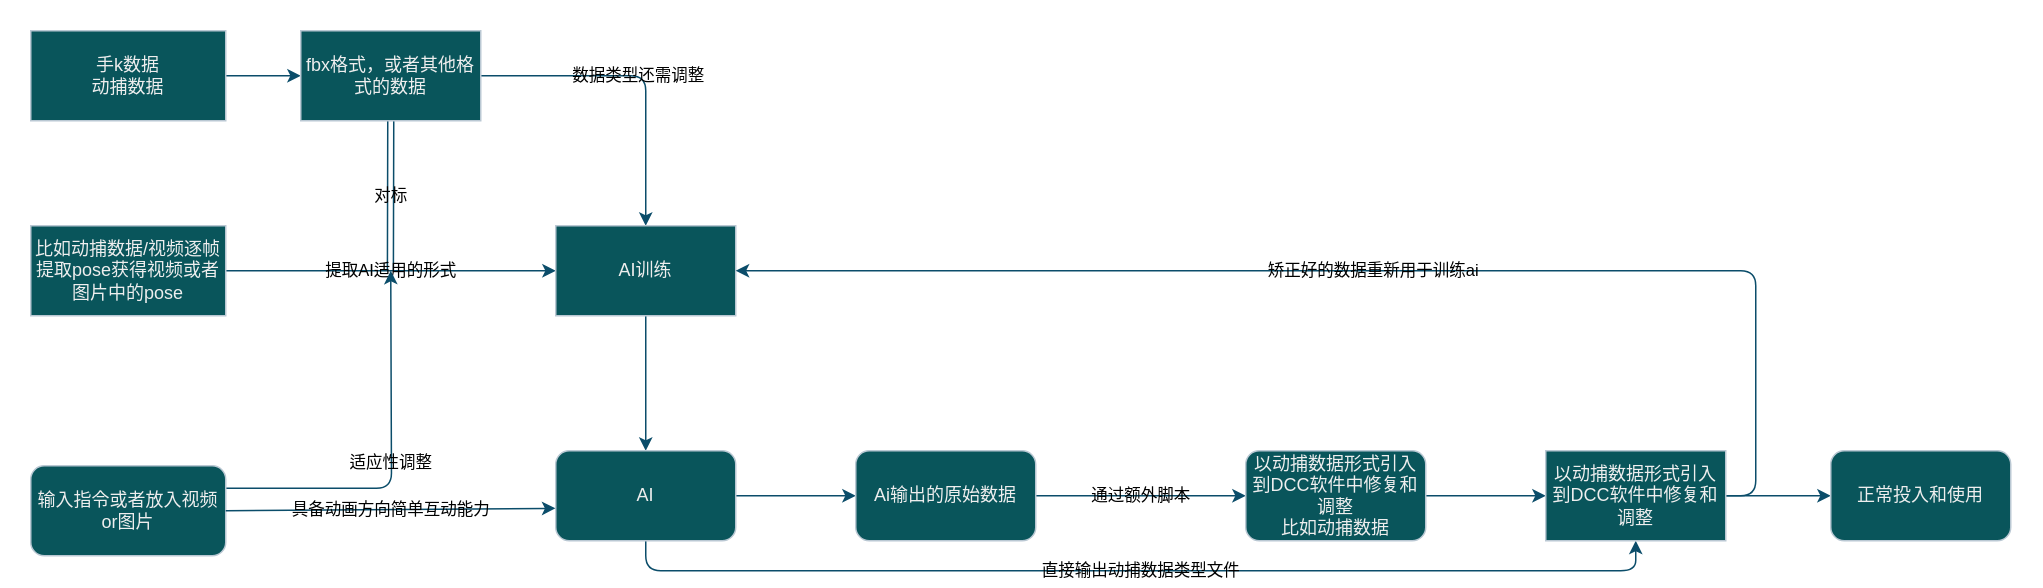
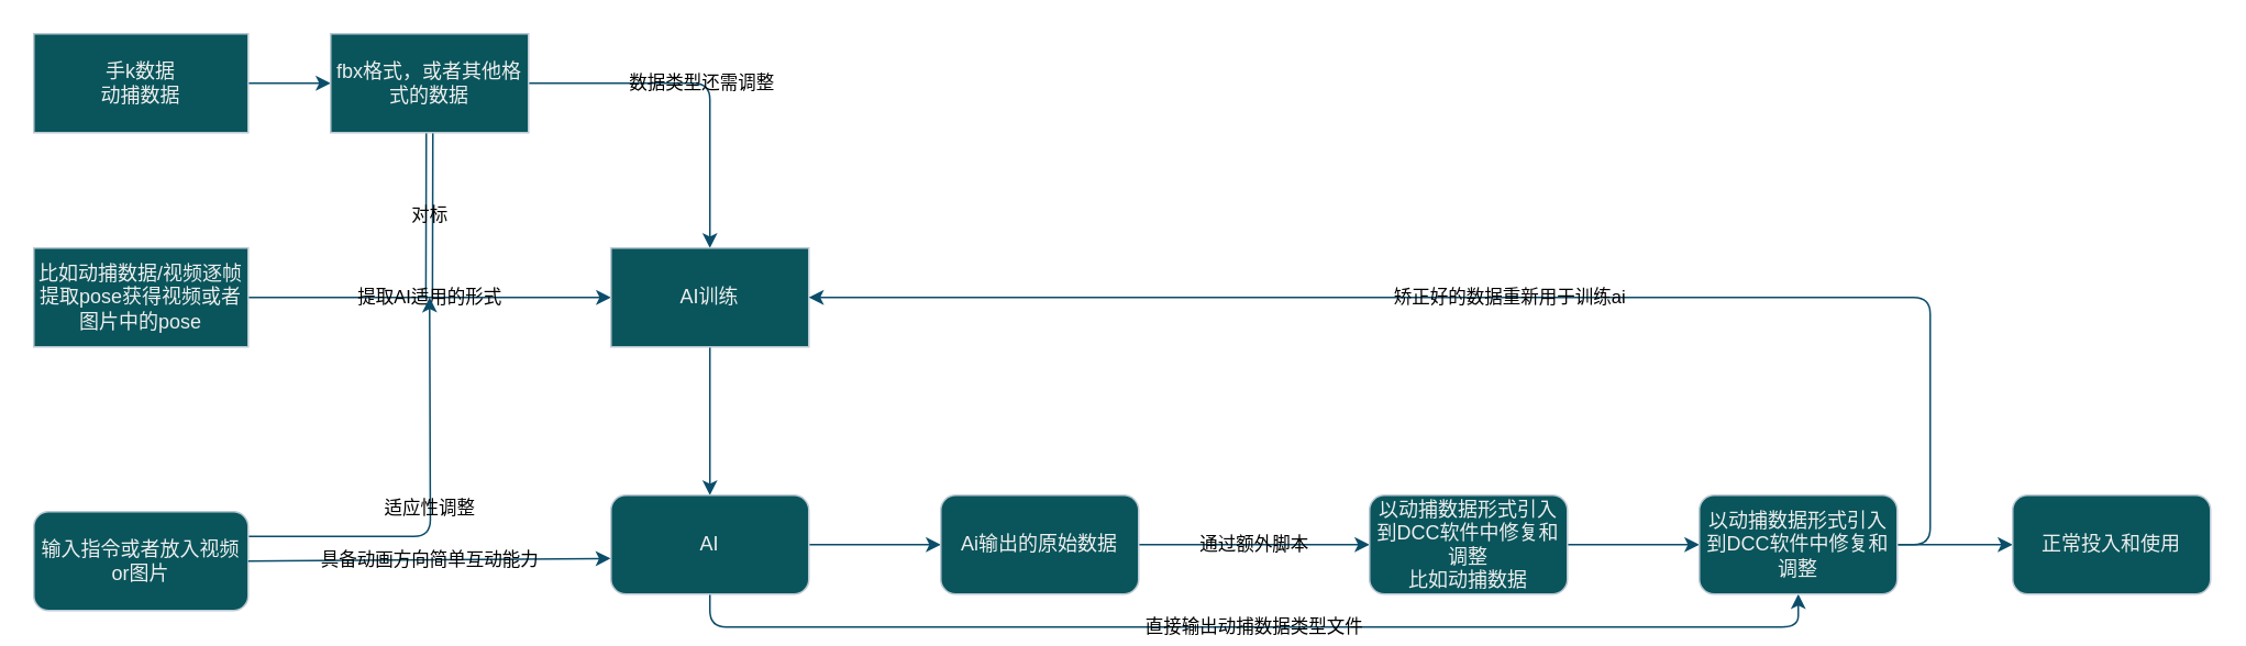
  <mxCell id="0" />
  <mxCell id="1" parent="0" />
  <mxCell id="2" style="edgeStyle=orthogonalEdgeStyle;rounded=1;orthogonalLoop=1;jettySize=auto;html=1;exitX=1;exitY=0.5;exitDx=0;exitDy=0;labelBackgroundColor=none;strokeColor=#0B4D6A;fontColor=default;" edge="1" parent="1" source="3" target="7"><mxGeometry relative="1" as="geometry" /></mxCell>
  <mxCell id="3" value="&lt;div&gt;手k数据&lt;/div&gt;&lt;div&gt;动捕数据&lt;/div&gt;" style="rounded=1;whiteSpace=wrap;html=1;arcSize=0;labelBackgroundColor=none;fillColor=#09555B;strokeColor=#BAC8D3;fontColor=#EEEEEE;" vertex="1" parent="1"><mxGeometry x="20" y="20" width="130" height="60" as="geometry" /></mxCell>
  <mxCell id="4" value="数据类型还需调整" style="edgeStyle=orthogonalEdgeStyle;rounded=1;orthogonalLoop=1;jettySize=auto;html=1;exitX=1;exitY=0.5;exitDx=0;exitDy=0;labelBackgroundColor=none;strokeColor=#0B4D6A;fontColor=default;" edge="1" parent="1" source="7" target="9"><mxGeometry relative="1" as="geometry" /></mxCell>
  <mxCell id="5" value="对标" style="rounded=1;orthogonalLoop=1;jettySize=auto;html=1;exitX=0.5;exitY=1;exitDx=0;exitDy=0;shape=link;labelBackgroundColor=none;strokeColor=#0B4D6A;fontColor=default;" edge="1" parent="1" source="7"><mxGeometry relative="1" as="geometry"><mxPoint x="259.765" y="180" as="targetPoint" /></mxGeometry></mxCell>
  <mxCell id="6" value="&lt;div&gt;提取AI适用的形式&lt;/div&gt;" style="edgeStyle=orthogonalEdgeStyle;rounded=1;orthogonalLoop=1;jettySize=auto;html=1;exitX=1;exitY=0.5;exitDx=0;exitDy=0;labelBackgroundColor=none;strokeColor=#0B4D6A;fontColor=default;" edge="1" parent="1" source="12" target="9"><mxGeometry relative="1" as="geometry" /></mxCell>
  <mxCell id="7" value="fbx格式，或者其他格式的数据" style="rounded=1;whiteSpace=wrap;html=1;arcSize=0;labelBackgroundColor=none;fillColor=#09555B;strokeColor=#BAC8D3;fontColor=#EEEEEE;" vertex="1" parent="1"><mxGeometry x="200" y="20" width="120" height="60" as="geometry" /></mxCell>
  <mxCell id="8" style="edgeStyle=orthogonalEdgeStyle;rounded=1;orthogonalLoop=1;jettySize=auto;html=1;exitX=0.5;exitY=1;exitDx=0;exitDy=0;labelBackgroundColor=none;strokeColor=#0B4D6A;fontColor=default;" edge="1" parent="1" source="9" target="15"><mxGeometry relative="1" as="geometry" /></mxCell>
  <mxCell id="9" value="&lt;div&gt;AI训练&lt;/div&gt;" style="rounded=1;whiteSpace=wrap;html=1;arcSize=0;labelBackgroundColor=none;fillColor=#09555B;strokeColor=#BAC8D3;fontColor=#EEEEEE;" vertex="1" parent="1"><mxGeometry x="370" y="150" width="120" height="60" as="geometry" /></mxCell>
  <mxCell id="10" value="适应性调整" style="edgeStyle=orthogonalEdgeStyle;rounded=1;orthogonalLoop=1;jettySize=auto;html=1;exitX=1;exitY=0.25;exitDx=0;exitDy=0;labelBackgroundColor=none;strokeColor=#0B4D6A;fontColor=default;" edge="1" parent="1" source="11"><mxGeometry relative="1" as="geometry"><mxPoint x="260" y="180" as="targetPoint" /></mxGeometry></mxCell>
  <mxCell id="11" value="输入指令或者放入视频or图片" style="rounded=1;whiteSpace=wrap;html=1;labelBackgroundColor=none;fillColor=#09555B;strokeColor=#BAC8D3;fontColor=#EEEEEE;" vertex="1" parent="1"><mxGeometry x="20" y="310" width="130" height="60" as="geometry" /></mxCell>
  <mxCell id="12" value="比如动捕数据/视频逐帧提取pose获得视频或者图片中的pose" style="rounded=1;whiteSpace=wrap;html=1;arcSize=0;labelBackgroundColor=none;fillColor=#09555B;strokeColor=#BAC8D3;fontColor=#EEEEEE;" vertex="1" parent="1"><mxGeometry x="20" y="150" width="130" height="60" as="geometry" /></mxCell>
  <mxCell id="13" style="edgeStyle=orthogonalEdgeStyle;rounded=1;orthogonalLoop=1;jettySize=auto;html=1;exitX=1;exitY=0.5;exitDx=0;exitDy=0;labelBackgroundColor=none;strokeColor=#0B4D6A;fontColor=default;" edge="1" parent="1" source="15" target="18"><mxGeometry relative="1" as="geometry" /></mxCell>
  <mxCell id="14" value="直接输出动捕数据类型文件" style="edgeStyle=orthogonalEdgeStyle;rounded=1;orthogonalLoop=1;jettySize=auto;html=1;exitX=0.5;exitY=1;exitDx=0;exitDy=0;entryX=0.5;entryY=1;entryDx=0;entryDy=0;labelBackgroundColor=none;strokeColor=#0B4D6A;fontColor=default;" edge="1" parent="1" source="15" target="23"><mxGeometry relative="1" as="geometry" /></mxCell>
  <mxCell id="15" value="AI" style="rounded=1;whiteSpace=wrap;html=1;labelBackgroundColor=none;fillColor=#09555B;strokeColor=#BAC8D3;fontColor=#EEEEEE;" vertex="1" parent="1"><mxGeometry x="370" y="300" width="120" height="60" as="geometry" /></mxCell>
  <mxCell id="16" value="具备动画方向简单互动能力" style="rounded=1;orthogonalLoop=1;jettySize=auto;html=1;exitX=1;exitY=0.5;exitDx=0;exitDy=0;entryX=-0.002;entryY=0.64;entryDx=0;entryDy=0;entryPerimeter=0;labelBackgroundColor=none;strokeColor=#0B4D6A;fontColor=default;" edge="1" parent="1" source="11" target="15"><mxGeometry relative="1" as="geometry" /></mxCell>
  <mxCell id="17" value="通过额外脚本" style="edgeStyle=orthogonalEdgeStyle;rounded=1;orthogonalLoop=1;jettySize=auto;html=1;exitX=1;exitY=0.5;exitDx=0;exitDy=0;labelBackgroundColor=none;strokeColor=#0B4D6A;fontColor=default;" edge="1" parent="1" source="18" target="20"><mxGeometry relative="1" as="geometry" /></mxCell>
  <mxCell id="18" value="Ai输出的原始数据" style="rounded=1;whiteSpace=wrap;html=1;labelBackgroundColor=none;fillColor=#09555B;strokeColor=#BAC8D3;fontColor=#EEEEEE;" vertex="1" parent="1"><mxGeometry x="570" y="300" width="120" height="60" as="geometry" /></mxCell>
  <mxCell id="19" style="edgeStyle=orthogonalEdgeStyle;rounded=1;orthogonalLoop=1;jettySize=auto;html=1;exitX=1;exitY=0.5;exitDx=0;exitDy=0;labelBackgroundColor=none;strokeColor=#0B4D6A;fontColor=default;" edge="1" parent="1" source="20" target="23"><mxGeometry relative="1" as="geometry" /></mxCell>
  <mxCell id="20" value="以动捕数据形式引入到DCC软件中修复和调整&lt;br&gt;比如动捕数据" style="rounded=1;whiteSpace=wrap;html=1;labelBackgroundColor=none;fillColor=#09555B;strokeColor=#BAC8D3;fontColor=#EEEEEE;" vertex="1" parent="1"><mxGeometry x="830" y="300" width="120" height="60" as="geometry" /></mxCell>
  <mxCell id="21" value="矫正好的数据重新用于训练ai" style="edgeStyle=orthogonalEdgeStyle;rounded=1;orthogonalLoop=1;jettySize=auto;html=1;exitX=1;exitY=0.5;exitDx=0;exitDy=0;entryX=1;entryY=0.5;entryDx=0;entryDy=0;labelBackgroundColor=none;strokeColor=#0B4D6A;fontColor=default;" edge="1" parent="1" source="23" target="9"><mxGeometry relative="1" as="geometry" /></mxCell>
  <mxCell id="22" style="edgeStyle=orthogonalEdgeStyle;rounded=1;orthogonalLoop=1;jettySize=auto;html=1;exitX=1;exitY=0.5;exitDx=0;exitDy=0;labelBackgroundColor=none;strokeColor=#0B4D6A;fontColor=default;" edge="1" parent="1" source="23" target="24"><mxGeometry relative="1" as="geometry" /></mxCell>
- <mxCell id="23" value="以动捕数据形式引入到DCC软件中修复和调整" style="whiteSpace=wrap;html=1;labelBackgroundColor=none;fillColor=#09555B;strokeColor=#BAC8D3;fontColor=#EEEEEE;rounded=0;" vertex="1" parent="1"><mxGeometry x="1030" y="300" width="120" height="60" as="geometry" /></mxCell>
+ <mxCell id="23" value="以动捕数据形式引入到DCC软件中修复和调整" style="rounded=1;whiteSpace=wrap;html=1;labelBackgroundColor=none;fillColor=#09555B;strokeColor=#BAC8D3;fontColor=#EEEEEE;" vertex="1" parent="1"><mxGeometry x="1030" y="300" width="120" height="60" as="geometry" /></mxCell>
  <mxCell id="24" value="正常投入和使用" style="rounded=1;whiteSpace=wrap;html=1;labelBackgroundColor=none;fillColor=#09555B;strokeColor=#BAC8D3;fontColor=#EEEEEE;" vertex="1" parent="1"><mxGeometry x="1220" y="300" width="120" height="60" as="geometry" /></mxCell>
